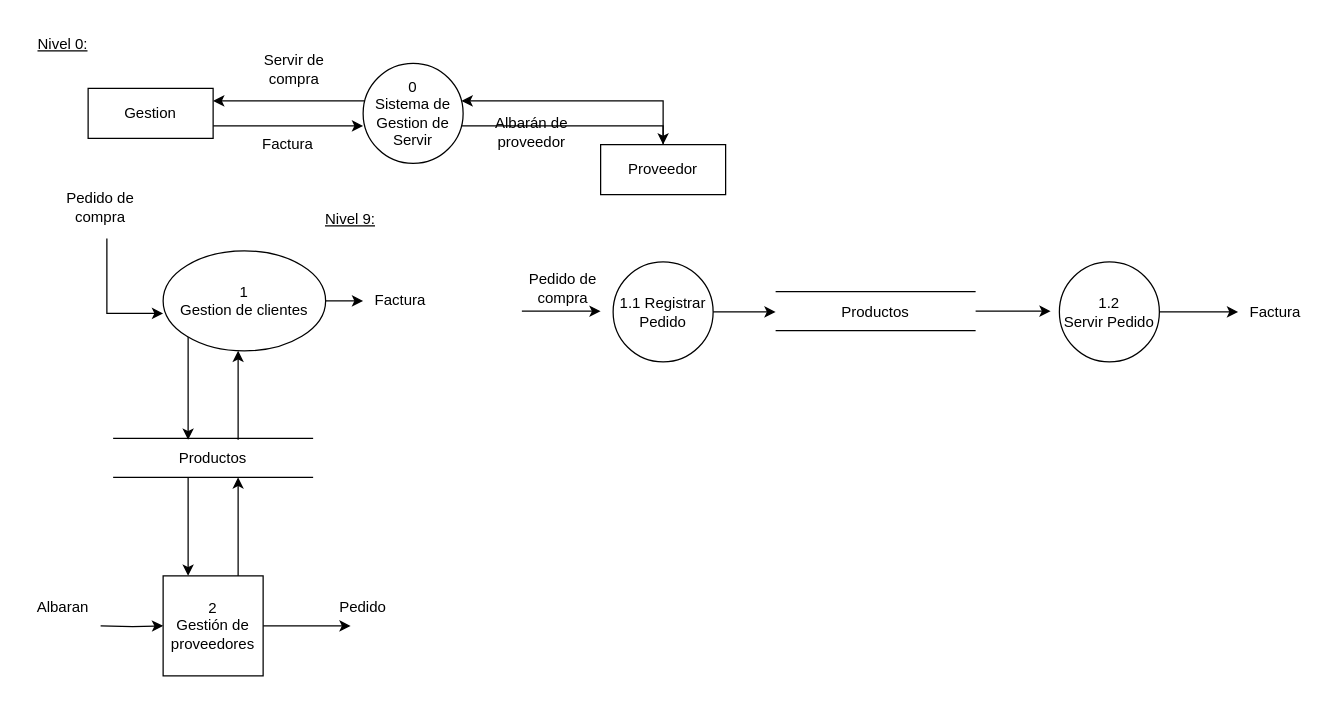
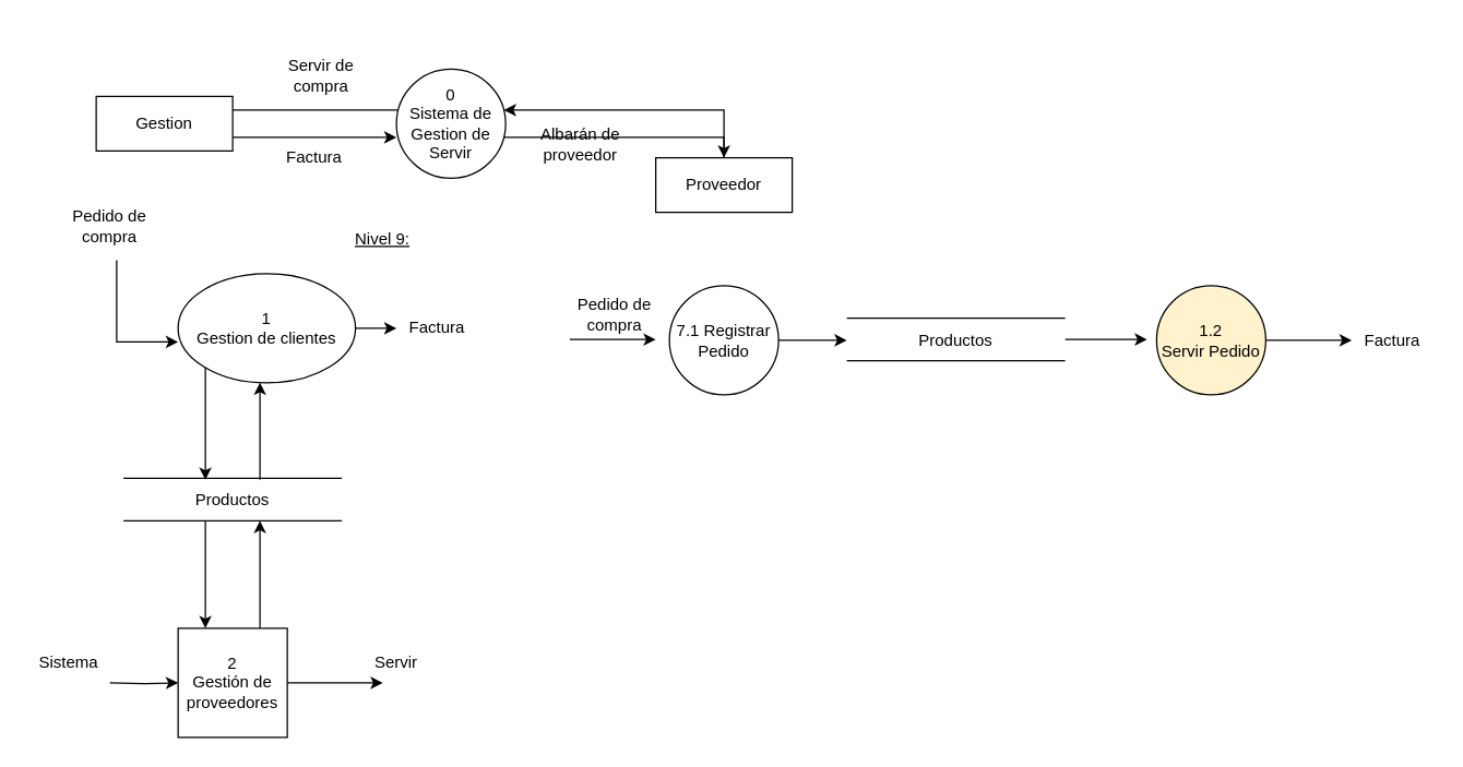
  <mxCell id="0" />
  <mxCell id="1" parent="0" />
  <mxCell id="2" style="edgeStyle=orthogonalEdgeStyle;rounded=0;orthogonalLoop=1;jettySize=auto;html=1;" edge="1" parent="1" source="3"><mxGeometry relative="1" as="geometry"><mxPoint x="290" y="100" as="targetPoint" /><Array as="points"><mxPoint x="290" y="100" /></Array></mxGeometry></mxCell>
  <mxCell id="3" value="&lt;div&gt;Gestion&lt;/div&gt;" style="whiteSpace=wrap;html=1;align=center;" vertex="1" parent="1"><mxGeometry x="70" y="70" width="100" height="40" as="geometry" /></mxCell>
  <mxCell id="4" value="" style="edgeStyle=orthogonalEdgeStyle;rounded=0;orthogonalLoop=1;jettySize=auto;html=1;" edge="1" parent="1" source="6" target="8"><mxGeometry relative="1" as="geometry"><Array as="points"><mxPoint x="420" y="100" /><mxPoint x="420" y="100" /></Array></mxGeometry></mxCell>
- <mxCell id="5" style="edgeStyle=orthogonalEdgeStyle;rounded=0;orthogonalLoop=1;jettySize=auto;html=1;" edge="1" parent="1" source="6" target="3"><mxGeometry relative="1" as="geometry"><Array as="points"><mxPoint x="210" y="80" /><mxPoint x="210" y="80" /></Array></mxGeometry></mxCell>
+ <mxCell id="5" style="edgeStyle=orthogonalEdgeStyle;rounded=0;orthogonalLoop=1;jettySize=auto;html=1;endArrow=none;" edge="1" parent="1" source="6" target="3"><mxGeometry relative="1" as="geometry"><Array as="points"><mxPoint x="210" y="80" /><mxPoint x="210" y="80" /></Array></mxGeometry></mxCell>
  <mxCell id="6" value="&lt;div&gt;0&lt;/div&gt;&lt;div&gt;Sistema de Gestion de Servir&lt;br&gt;&lt;/div&gt;" style="ellipse;whiteSpace=wrap;html=1;aspect=fixed;" vertex="1" parent="1"><mxGeometry x="290" y="50" width="80" height="80" as="geometry" /></mxCell>
  <mxCell id="7" value="" style="edgeStyle=orthogonalEdgeStyle;rounded=0;orthogonalLoop=1;jettySize=auto;html=1;" edge="1" parent="1" source="8" target="6"><mxGeometry relative="1" as="geometry"><Array as="points"><mxPoint x="420" y="80" /><mxPoint x="420" y="80" /></Array></mxGeometry></mxCell>
  <mxCell id="8" value="&lt;div&gt;Proveedor&lt;/div&gt;" style="rounded=0;whiteSpace=wrap;html=1;" vertex="1" parent="1"><mxGeometry x="480" y="115" width="100" height="40" as="geometry" /></mxCell>
  <mxCell id="9" style="edgeStyle=orthogonalEdgeStyle;rounded=0;orthogonalLoop=1;jettySize=auto;html=1;entryX=0;entryY=0.625;entryDx=0;entryDy=0;entryPerimeter=0;" edge="1" parent="1" target="12"><mxGeometry relative="1" as="geometry"><mxPoint x="120" y="250" as="targetPoint" /><mxPoint x="85" y="190" as="sourcePoint" /><Array as="points"><mxPoint x="85" y="250" /></Array></mxGeometry></mxCell>
  <mxCell id="10" style="edgeStyle=orthogonalEdgeStyle;rounded=0;orthogonalLoop=1;jettySize=auto;html=1;" edge="1" parent="1" source="12"><mxGeometry relative="1" as="geometry"><mxPoint x="290" y="240" as="targetPoint" /></mxGeometry></mxCell>
  <mxCell id="11" value="" style="edgeStyle=orthogonalEdgeStyle;rounded=0;orthogonalLoop=1;jettySize=auto;html=1;" edge="1" parent="1" source="12" target="22"><mxGeometry relative="1" as="geometry"><Array as="points"><mxPoint x="150" y="300" /><mxPoint x="150" y="300" /></Array></mxGeometry></mxCell>
  <mxCell id="12" value="&lt;div&gt;1&lt;/div&gt;&lt;div&gt;Gestion de clientes&lt;br&gt;&lt;/div&gt;" style="ellipse;whiteSpace=wrap;html=1;aspect=fixed;" vertex="1" parent="1"><mxGeometry x="130" y="200" width="130" height="80" as="geometry" /></mxCell>
  <mxCell id="13" value="Servir de compra" style="text;html=1;strokeColor=none;fillColor=none;align=center;verticalAlign=middle;whiteSpace=wrap;rounded=0;" vertex="1" parent="1"><mxGeometry x="190" y="40" width="90" height="30" as="geometry" /></mxCell>
  <mxCell id="14" value="&lt;div&gt;Factura&lt;/div&gt;" style="text;html=1;strokeColor=none;fillColor=none;align=center;verticalAlign=middle;whiteSpace=wrap;rounded=0;" vertex="1" parent="1"><mxGeometry x="200" y="100" width="60" height="30" as="geometry" /></mxCell>
  <mxCell id="15" value="Albarán de proveedor" style="text;html=1;strokeColor=none;fillColor=none;align=center;verticalAlign=middle;whiteSpace=wrap;rounded=0;" vertex="1" parent="1"><mxGeometry x="380" y="90" width="90" height="30" as="geometry" /></mxCell>
  <mxCell id="16" value="Pedido de compra" style="text;html=1;strokeColor=none;fillColor=none;align=center;verticalAlign=middle;whiteSpace=wrap;rounded=0;" vertex="1" parent="1"><mxGeometry x="50" y="150" width="60" height="30" as="geometry" /></mxCell>
  <mxCell id="17" value="Factura" style="text;html=1;strokeColor=none;fillColor=none;align=center;verticalAlign=middle;whiteSpace=wrap;rounded=0;" vertex="1" parent="1"><mxGeometry x="280" y="215" width="80" height="50" as="geometry" /></mxCell>
  <mxCell id="18" value="" style="endArrow=none;html=1;rounded=0;edgeStyle=orthogonalEdgeStyle;" edge="1" parent="1"><mxGeometry relative="1" as="geometry"><mxPoint x="90" y="350" as="sourcePoint" /><mxPoint x="250" y="350" as="targetPoint" /></mxGeometry></mxCell>
  <mxCell id="19" value="" style="endArrow=none;html=1;rounded=0;edgeStyle=orthogonalEdgeStyle;" edge="1" parent="1"><mxGeometry relative="1" as="geometry"><mxPoint x="90" y="381.18" as="sourcePoint" /><mxPoint x="250" y="381.18" as="targetPoint" /></mxGeometry></mxCell>
  <mxCell id="20" value="" style="edgeStyle=orthogonalEdgeStyle;rounded=0;orthogonalLoop=1;jettySize=auto;html=1;" edge="1" parent="1" source="22" target="12"><mxGeometry relative="1" as="geometry"><Array as="points"><mxPoint x="190" y="310" /><mxPoint x="190" y="310" /></Array></mxGeometry></mxCell>
  <mxCell id="21" value="" style="edgeStyle=orthogonalEdgeStyle;rounded=0;orthogonalLoop=1;jettySize=auto;html=1;" edge="1" parent="1" source="22" target="26"><mxGeometry relative="1" as="geometry"><Array as="points"><mxPoint x="150" y="420" /><mxPoint x="150" y="420" /></Array></mxGeometry></mxCell>
  <mxCell id="22" value="Productos" style="text;html=1;strokeColor=none;fillColor=none;align=center;verticalAlign=middle;whiteSpace=wrap;rounded=0;" vertex="1" parent="1"><mxGeometry x="140" y="351.18" width="60" height="30" as="geometry" /></mxCell>
  <mxCell id="23" style="edgeStyle=orthogonalEdgeStyle;rounded=0;orthogonalLoop=1;jettySize=auto;html=1;entryX=0;entryY=0.5;entryDx=0;entryDy=0;" edge="1" parent="1" target="26"><mxGeometry relative="1" as="geometry"><mxPoint x="60" y="500" as="targetPoint" /><mxPoint x="80" y="500" as="sourcePoint" /><Array as="points" /></mxGeometry></mxCell>
  <mxCell id="24" style="edgeStyle=orthogonalEdgeStyle;rounded=0;orthogonalLoop=1;jettySize=auto;html=1;" edge="1" parent="1" source="26"><mxGeometry relative="1" as="geometry"><mxPoint x="280" y="500" as="targetPoint" /></mxGeometry></mxCell>
  <mxCell id="25" value="" style="edgeStyle=orthogonalEdgeStyle;rounded=0;orthogonalLoop=1;jettySize=auto;html=1;" edge="1" parent="1" source="26" target="22"><mxGeometry relative="1" as="geometry"><Array as="points"><mxPoint x="190" y="420" /><mxPoint x="190" y="420" /></Array></mxGeometry></mxCell>
  <mxCell id="26" value="&lt;div&gt;2&lt;/div&gt;&lt;div&gt;Gestión de proveedores&lt;br&gt;&lt;/div&gt;" style="whiteSpace=wrap;html=1;aspect=fixed;rounded=0;" vertex="1" parent="1"><mxGeometry x="130" y="460" width="80" height="80" as="geometry" /></mxCell>
- <mxCell id="27" value="Albaran" style="text;html=1;strokeColor=none;fillColor=none;align=center;verticalAlign=middle;whiteSpace=wrap;rounded=0;" vertex="1" parent="1"><mxGeometry y="470" width="60" height="30" as="geometry" x="20" /></mxCell>
- <mxCell id="28" value="Pedido" style="text;html=1;strokeColor=none;fillColor=none;align=center;verticalAlign=middle;whiteSpace=wrap;rounded=0;" vertex="1" parent="1"><mxGeometry x="260" y="470" width="60" height="30" as="geometry" /></mxCell>
- <mxCell id="29" value="&lt;u&gt;Nivel 0:&lt;/u&gt;" style="text;html=1;strokeColor=none;fillColor=none;align=center;verticalAlign=middle;whiteSpace=wrap;rounded=0;" vertex="1" parent="1"><mxGeometry width="60" height="30" as="geometry" x="20" y="20" /></mxCell>
+ <mxCell id="27" value="Sistema" style="text;html=1;strokeColor=none;fillColor=none;align=center;verticalAlign=middle;whiteSpace=wrap;rounded=0;" vertex="1" parent="1"><mxGeometry y="470" width="60" height="30" as="geometry" x="20" /></mxCell>
+ <mxCell id="28" value="Servir" style="text;html=1;strokeColor=none;fillColor=none;align=center;verticalAlign=middle;whiteSpace=wrap;rounded=0;" vertex="1" parent="1"><mxGeometry x="260" y="470" width="60" height="30" as="geometry" /></mxCell>
  <mxCell id="30" value="&lt;u&gt;Nivel 9:&lt;/u&gt;" style="text;html=1;strokeColor=none;fillColor=none;align=center;verticalAlign=middle;whiteSpace=wrap;rounded=0;" vertex="1" parent="1"><mxGeometry x="250" y="160" width="60" height="30" as="geometry" /></mxCell>
  <mxCell id="31" style="edgeStyle=orthogonalEdgeStyle;rounded=0;orthogonalLoop=1;jettySize=auto;html=1;" edge="1" parent="1" source="32"><mxGeometry relative="1" as="geometry"><mxPoint x="620" y="248.82" as="targetPoint" /></mxGeometry></mxCell>
- <mxCell id="32" value="1.1 Registrar Pedido" style="ellipse;whiteSpace=wrap;html=1;aspect=fixed;" vertex="1" parent="1"><mxGeometry x="490" y="208.82" width="80" height="80" as="geometry" /></mxCell>
+ <mxCell id="32" value="7.1 Registrar Pedido" style="ellipse;whiteSpace=wrap;html=1;aspect=fixed;" vertex="1" parent="1"><mxGeometry x="490" y="208.82" width="80" height="80" as="geometry" /></mxCell>
  <mxCell id="33" value="" style="endArrow=none;html=1;rounded=0;edgeStyle=orthogonalEdgeStyle;" edge="1" parent="1"><mxGeometry relative="1" as="geometry"><mxPoint x="620" y="232.64" as="sourcePoint" /><mxPoint x="780" y="232.64" as="targetPoint" /></mxGeometry></mxCell>
  <mxCell id="34" value="" style="endArrow=none;html=1;rounded=0;edgeStyle=orthogonalEdgeStyle;" edge="1" parent="1"><mxGeometry relative="1" as="geometry"><mxPoint x="620" y="263.82" as="sourcePoint" /><mxPoint x="780" y="263.82" as="targetPoint" /></mxGeometry></mxCell>
  <mxCell id="35" value="Productos" style="text;html=1;strokeColor=none;fillColor=none;align=center;verticalAlign=middle;whiteSpace=wrap;rounded=0;" vertex="1" parent="1"><mxGeometry x="670" y="233.82" width="60" height="30" as="geometry" /></mxCell>
  <mxCell id="36" style="edgeStyle=orthogonalEdgeStyle;rounded=0;orthogonalLoop=1;jettySize=auto;html=1;" edge="1" parent="1" source="37"><mxGeometry relative="1" as="geometry"><mxPoint x="990" y="248.82" as="targetPoint" /></mxGeometry></mxCell>
- <mxCell id="37" value="&lt;div&gt;1.2&lt;/div&gt;&lt;div&gt;Servir Pedido&lt;br&gt;&lt;/div&gt;" style="ellipse;whiteSpace=wrap;html=1;aspect=fixed;" vertex="1" parent="1"><mxGeometry x="847" y="208.82" width="80" height="80" as="geometry" /></mxCell>
+ <mxCell id="37" value="&lt;div&gt;1.2&lt;/div&gt;&lt;div&gt;Servir Pedido&lt;br&gt;&lt;/div&gt;" style="ellipse;whiteSpace=wrap;html=1;aspect=fixed;fillColor=#fff2cc;" vertex="1" parent="1"><mxGeometry x="847" y="208.82" width="80" height="80" as="geometry" /></mxCell>
  <mxCell id="38" style="edgeStyle=orthogonalEdgeStyle;rounded=0;orthogonalLoop=1;jettySize=auto;html=1;" edge="1" parent="1"><mxGeometry relative="1" as="geometry"><mxPoint x="840" y="248.23" as="targetPoint" /><mxPoint x="780" y="248.23" as="sourcePoint" /><Array as="points"><mxPoint x="830" y="248.23" /></Array></mxGeometry></mxCell>
  <mxCell id="39" value="Factura" style="text;html=1;strokeColor=none;fillColor=none;align=center;verticalAlign=middle;whiteSpace=wrap;rounded=0;" vertex="1" parent="1"><mxGeometry x="990" y="233.82" width="60" height="30" as="geometry" /></mxCell>
  <mxCell id="40" style="edgeStyle=orthogonalEdgeStyle;rounded=0;orthogonalLoop=1;jettySize=auto;html=1;" edge="1" parent="1"><mxGeometry relative="1" as="geometry"><mxPoint x="480" y="248.23" as="targetPoint" /><mxPoint x="417" y="248.23" as="sourcePoint" /></mxGeometry></mxCell>
  <mxCell id="41" value="&lt;div&gt;Pedido de compra&lt;/div&gt;" style="text;html=1;strokeColor=none;fillColor=none;align=center;verticalAlign=middle;whiteSpace=wrap;rounded=0;" vertex="1" parent="1"><mxGeometry x="420" y="215" width="60" height="30" as="geometry" /></mxCell>
